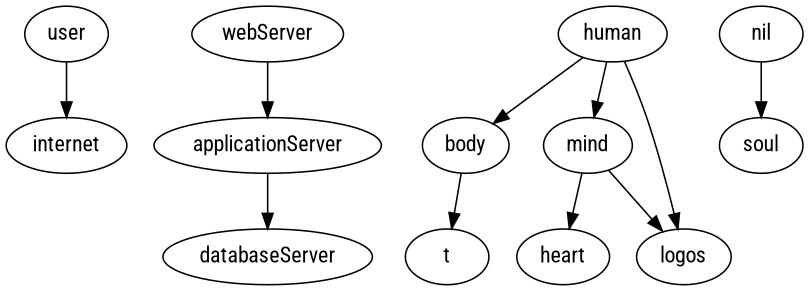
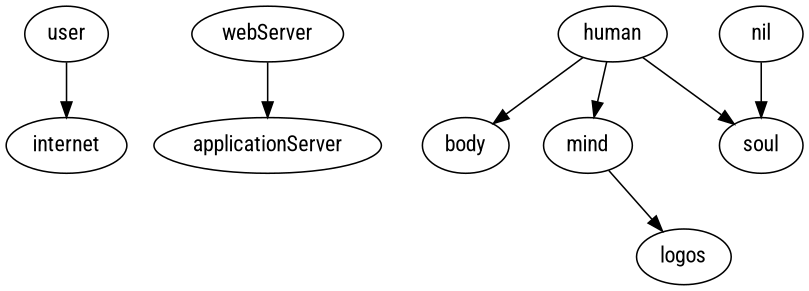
  digraph {
    fontname="Roboto Condensed"
    node [fontname="Roboto Condensed"]
    edge [fontname="Roboto Condensed"]
    user
    internet
    webServer
    applicationServer
-   databaseServer
    human
    body
    mind
    soul
-   t
    logos
-   heart
    nil
    user -> internet
    webServer -> applicationServer
-   applicationServer -> databaseServer
    human -> body
    human -> mind
-   human -> logos
-   body -> t
+   human -> soul
    mind -> logos
-   mind -> heart
    nil -> soul
  }
